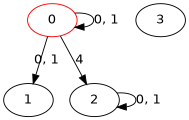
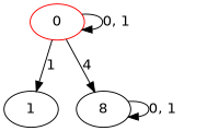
  digraph {
    fontname="DejaVu Sans"
    node [fontname="DejaVu Sans"]
    edge [fontname="DejaVu Sans"]
    n1 [color=red label=0]
    n2 [label=1]
-   n3 [label=2]
-   n4 [label=3]
+   n3 [label=8]
    n1 -> n1 [label="0, 1"]
-   n1 -> n2 [label="0, 1"]
+   n1 -> n2 [label=1]
    n1 -> n3 [label=4]
    n3 -> n3 [label="0, 1"]
  }
